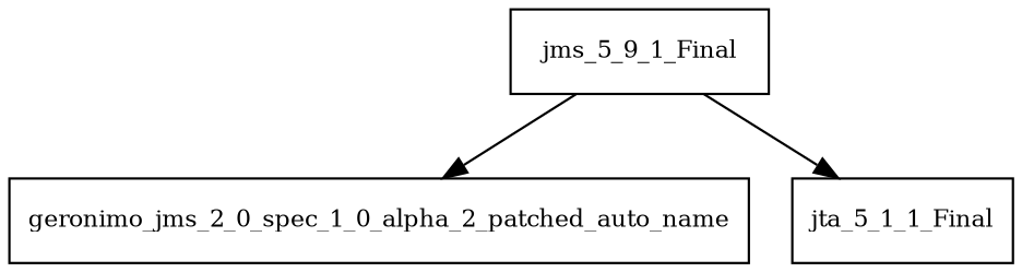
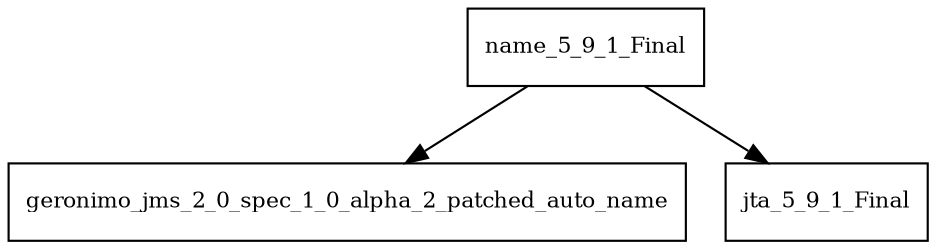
  digraph {
    node [fontsize=10.0 shape=box]
-   jms_5_9_1_Final
+   jms_5_9_1_Final [label=name_5_9_1_Final]
    geronimo_jms_2_0_spec_1_0_alpha_2_patched_auto_name
-   jta_5_9_1_Final [label=jta_5_1_1_Final]
+   jta_5_9_1_Final
    jms_5_9_1_Final -> geronimo_jms_2_0_spec_1_0_alpha_2_patched_auto_name
    jms_5_9_1_Final -> jta_5_9_1_Final
  }
